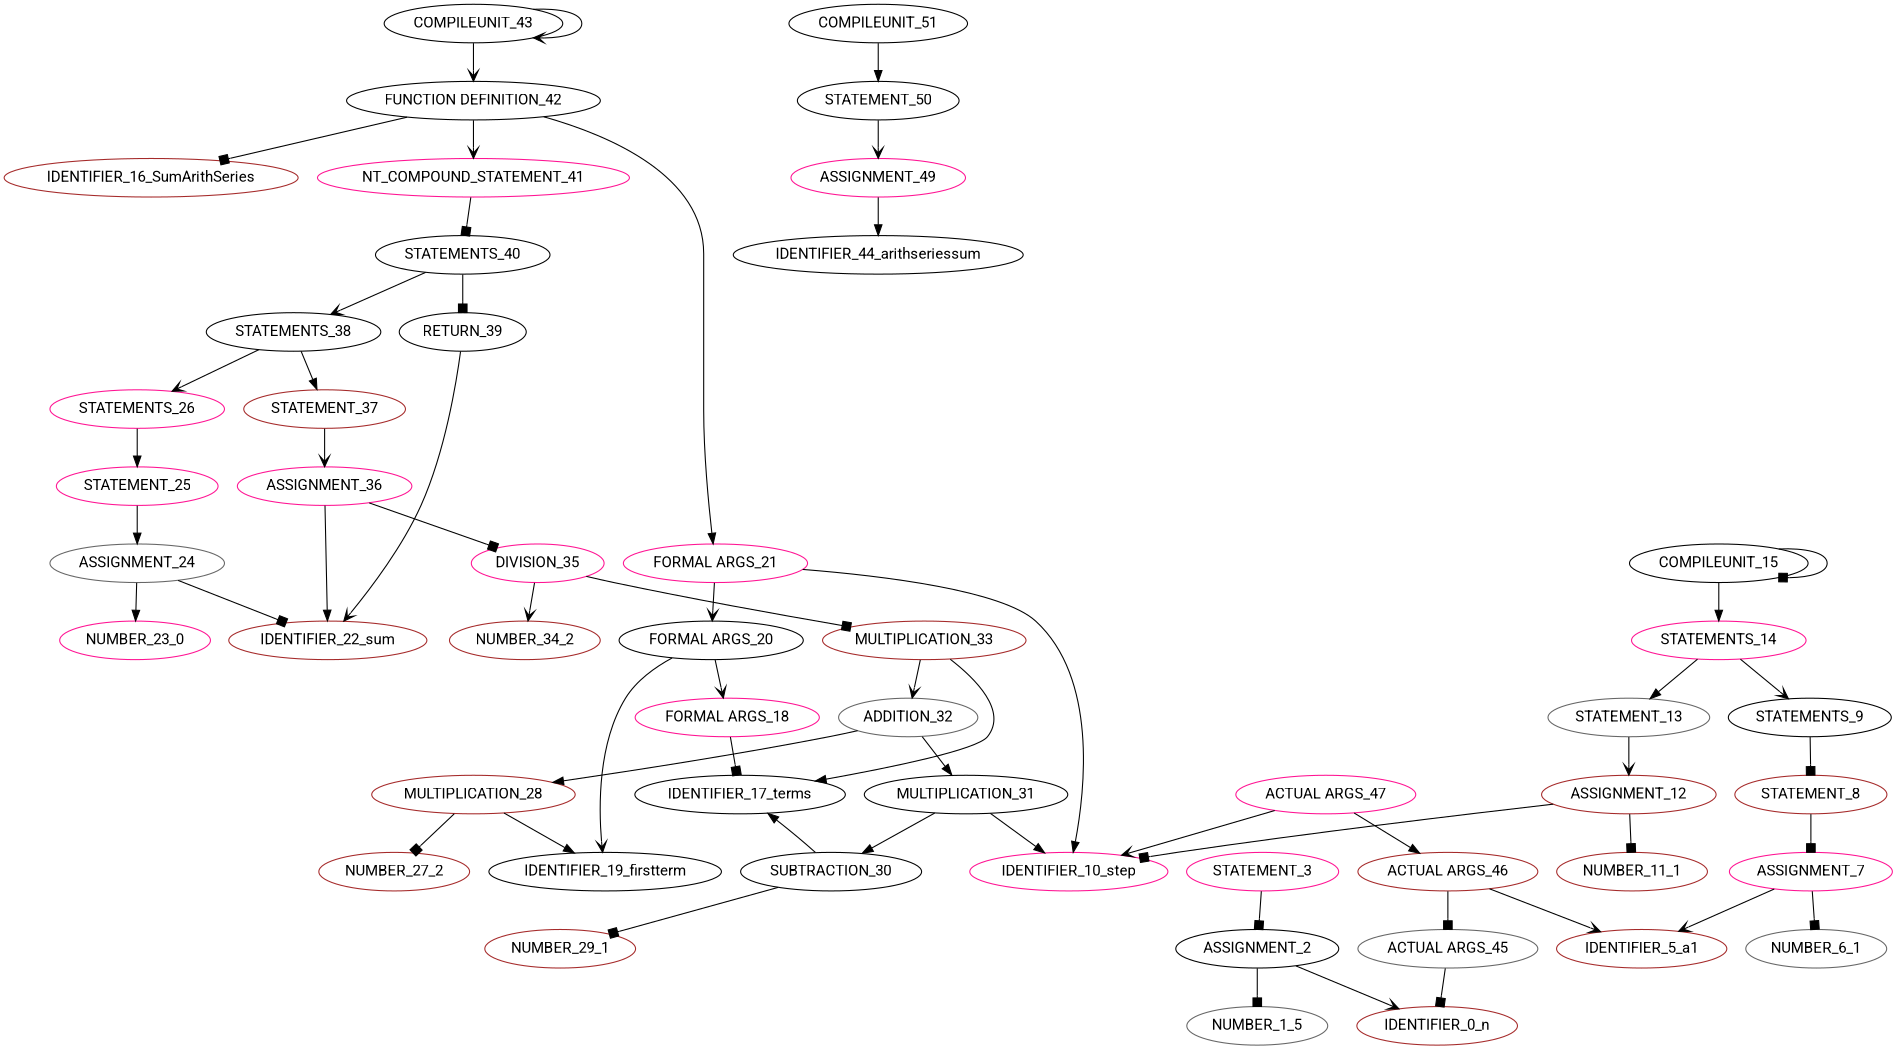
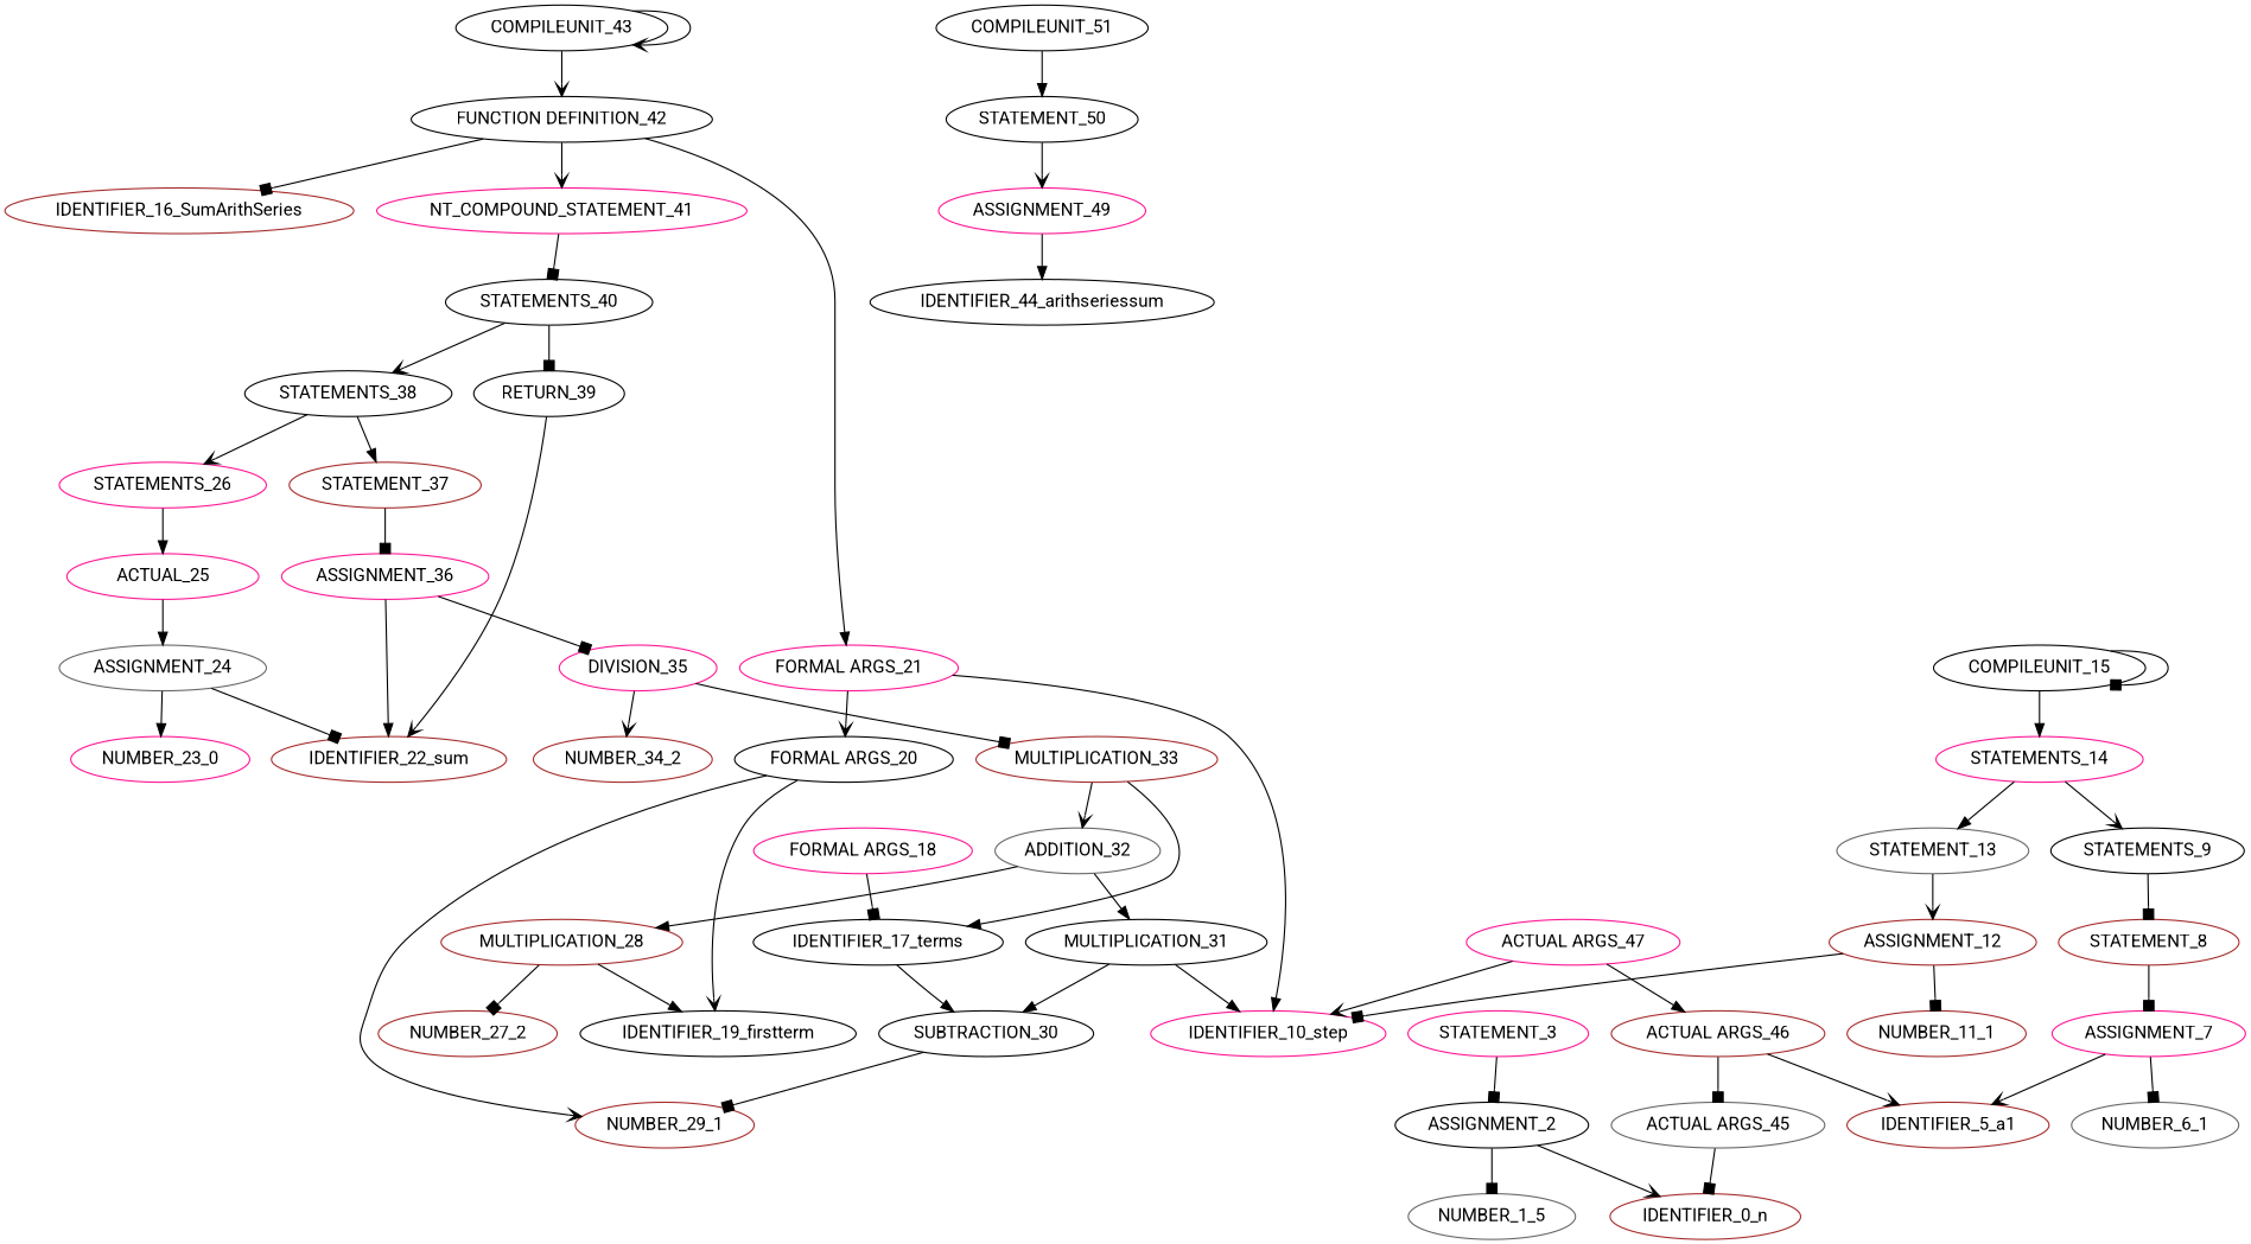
  digraph {
    fontname=Roboto
    node [color=black fontname=Roboto]
    edge [arrowhead=vee fontname=Roboto]
    COMPILEUNIT_43
    "FUNCTION DEFINITION_42"
    IDENTIFIER_16_SumArithSeries [color=brown]
    "FORMAL ARGS_21" [color=deeppink]
    NT_COMPOUND_STATEMENT_41 [color=deeppink]
    COMPILEUNIT_15
    STATEMENTS_14 [color=deeppink]
    STATEMENTS_9
    STATEMENT_13 [color=gray40]
    STATEMENT_8 [color=brown]
    ASSIGNMENT_12 [color=brown]
    ASSIGNMENT_7 [color=deeppink]
    STATEMENT_3 [color=deeppink]
    ASSIGNMENT_2
    IDENTIFIER_0_n [color=brown]
    NUMBER_1_5 [color=gray40]
    IDENTIFIER_5_a1 [color=brown]
    NUMBER_6_1 [color=gray40]
    IDENTIFIER_10_step [color=deeppink]
    NUMBER_11_1 [color=brown]
    "FORMAL ARGS_20"
    STATEMENTS_40
    "FORMAL ARGS_18" [color=deeppink]
    IDENTIFIER_19_firstterm
    IDENTIFIER_17_terms
    STATEMENTS_38
    RETURN_39
    STATEMENTS_26 [color=deeppink]
    STATEMENT_37 [color=brown]
    IDENTIFIER_22_sum [color=brown]
-   STATEMENT_25 [color=deeppink]
+   STATEMENT_25 [color=deeppink label=ACTUAL_25]
    ASSIGNMENT_36 [color=deeppink]
    ASSIGNMENT_24 [color=gray40]
    NUMBER_23_0 [color=deeppink]
    DIVISION_35 [color=deeppink]
    MULTIPLICATION_33 [color=brown]
    NUMBER_34_2 [color=brown]
    ADDITION_32 [color=gray40]
    MULTIPLICATION_28 [color=brown]
    MULTIPLICATION_31
    NUMBER_27_2 [color=brown]
    SUBTRACTION_30
    NUMBER_29_1 [color=brown]
    COMPILEUNIT_51
    STATEMENT_50
    ASSIGNMENT_49 [color=deeppink]
    IDENTIFIER_44_arithseriessum
    "ACTUAL ARGS_47" [color=deeppink]
    "ACTUAL ARGS_46" [color=brown]
    "ACTUAL ARGS_45" [color=gray40]
    COMPILEUNIT_43 -> COMPILEUNIT_43
    COMPILEUNIT_43 -> "FUNCTION DEFINITION_42"
    "FUNCTION DEFINITION_42" -> IDENTIFIER_16_SumArithSeries [arrowhead=box]
    "FUNCTION DEFINITION_42" -> "FORMAL ARGS_21" [arrowhead=normal]
    "FUNCTION DEFINITION_42" -> NT_COMPOUND_STATEMENT_41
    "FORMAL ARGS_21" -> IDENTIFIER_10_step [arrowhead=normal]
    "FORMAL ARGS_21" -> "FORMAL ARGS_20"
    NT_COMPOUND_STATEMENT_41 -> STATEMENTS_40 [arrowhead=box]
    COMPILEUNIT_15 -> COMPILEUNIT_15 [arrowhead=box]
    COMPILEUNIT_15 -> STATEMENTS_14 [arrowhead=normal]
    STATEMENTS_14 -> STATEMENTS_9
    STATEMENTS_14 -> STATEMENT_13 [arrowhead=normal]
    STATEMENTS_9 -> STATEMENT_8 [arrowhead=box]
    STATEMENT_13 -> ASSIGNMENT_12
    STATEMENT_8 -> ASSIGNMENT_7 [arrowhead=box]
    ASSIGNMENT_12 -> IDENTIFIER_10_step [arrowhead=box]
    ASSIGNMENT_12 -> NUMBER_11_1 [arrowhead=box]
    ASSIGNMENT_7 -> IDENTIFIER_5_a1
    ASSIGNMENT_7 -> NUMBER_6_1 [arrowhead=box]
    STATEMENT_3 -> ASSIGNMENT_2 [arrowhead=box]
    ASSIGNMENT_2 -> IDENTIFIER_0_n
    ASSIGNMENT_2 -> NUMBER_1_5 [arrowhead=box]
-   "FORMAL ARGS_20" -> "FORMAL ARGS_18"
+   "FORMAL ARGS_20" -> NUMBER_29_1
    "FORMAL ARGS_20" -> IDENTIFIER_19_firstterm
    STATEMENTS_40 -> STATEMENTS_38
    STATEMENTS_40 -> RETURN_39 [arrowhead=box]
    "FORMAL ARGS_18" -> IDENTIFIER_17_terms [arrowhead=box]
    STATEMENTS_38 -> STATEMENTS_26
    STATEMENTS_38 -> STATEMENT_37 [arrowhead=normal]
    RETURN_39 -> IDENTIFIER_22_sum
    STATEMENTS_26 -> STATEMENT_25 [arrowhead=normal]
-   STATEMENT_37 -> ASSIGNMENT_36
+   STATEMENT_37 -> ASSIGNMENT_36 [arrowhead=box]
    STATEMENT_25 -> ASSIGNMENT_24 [arrowhead=normal]
    ASSIGNMENT_36 -> IDENTIFIER_22_sum [arrowhead=normal]
    ASSIGNMENT_36 -> DIVISION_35 [arrowhead=box]
    ASSIGNMENT_24 -> IDENTIFIER_22_sum [arrowhead=box]
    ASSIGNMENT_24 -> NUMBER_23_0 [arrowhead=normal]
    DIVISION_35 -> MULTIPLICATION_33 [arrowhead=box]
    DIVISION_35 -> NUMBER_34_2
    MULTIPLICATION_33 -> IDENTIFIER_17_terms [arrowhead=normal]
    MULTIPLICATION_33 -> ADDITION_32
    ADDITION_32 -> MULTIPLICATION_28 [arrowhead=normal]
    ADDITION_32 -> MULTIPLICATION_31 [arrowhead=normal]
    MULTIPLICATION_28 -> IDENTIFIER_19_firstterm [arrowhead=normal]
    MULTIPLICATION_28 -> NUMBER_27_2 [arrowhead=box]
    MULTIPLICATION_31 -> IDENTIFIER_10_step [arrowhead=normal]
    MULTIPLICATION_31 -> SUBTRACTION_30 [arrowhead=normal]
-   SUBTRACTION_30 -> IDENTIFIER_17_terms [arrowhead=normal]
+   IDENTIFIER_17_terms -> SUBTRACTION_30 [arrowhead=normal]
    SUBTRACTION_30 -> NUMBER_29_1 [arrowhead=box]
    COMPILEUNIT_51 -> STATEMENT_50 [arrowhead=normal]
    STATEMENT_50 -> ASSIGNMENT_49
    ASSIGNMENT_49 -> IDENTIFIER_44_arithseriessum [arrowhead=normal]
    "ACTUAL ARGS_47" -> IDENTIFIER_10_step
    "ACTUAL ARGS_47" -> "ACTUAL ARGS_46" [arrowhead=normal]
    "ACTUAL ARGS_46" -> IDENTIFIER_5_a1
    "ACTUAL ARGS_46" -> "ACTUAL ARGS_45" [arrowhead=box]
    "ACTUAL ARGS_45" -> IDENTIFIER_0_n [arrowhead=box]
  }
